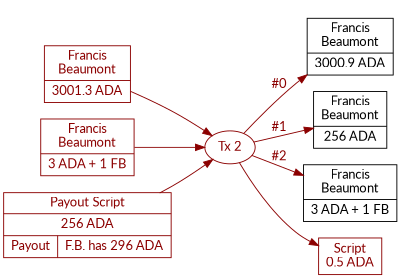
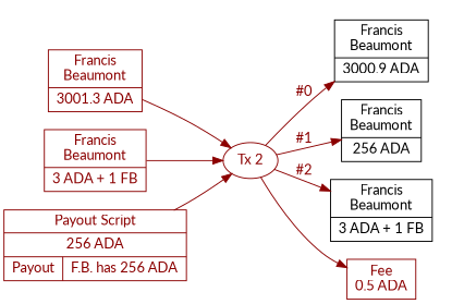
  digraph {
    fontname=Lato
    rankdir=LR
    node [color=darkred fontcolor=darkred fontname=Lato shape=record]
    edge [color=darkred fontcolor=darkred fontname=Lato]
    n1 [label="Francis\nBeaumont|3001.3 ADA"]
    n2 [label="Francis\nBeaumont|3 ADA + 1 FB"]
    n3 [color=black fontcolor=black label="Francis\nBeaumont|3000.9 ADA"]
    n4 [color=black fontcolor=black label="Francis\nBeaumont|256 ADA"]
    n5 [color=black fontcolor=black label="Francis\nBeaumont|3 ADA + 1 FB"]
    n6 [label="Tx 2" shape=oval]
-   n7 [label="Script\n0.5 ADA"]
-   n8 [label="Payout Script|256 ADA|{Payout|F.B. has 296 ADA}"]
+   n7 [label="Fee\n0.5 ADA"]
+   n8 [label="Payout Script|256 ADA|{Payout|F.B. has 256 ADA}"]
    subgraph cluster_1 {
      peripheries=0
      n1
      n2
    }
    subgraph cluster_2 {
      peripheries=0
      n3
      n4
      n5
    }
    n1 -> n6
    n2 -> n6
    n6 -> n3 [label="#0"]
    n6 -> n4 [label="#1"]
    n6 -> n5 [label="#2"]
    n6 -> n7
    n8 -> n6
  }
